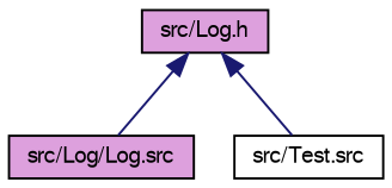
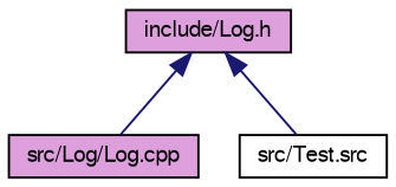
  digraph {
    node [color=black fillcolor=plum fontname=FreeSans fontsize=10 shape=record style=filled]
    edge [color=midnightblue dir=back fontname=FreeSans fontsize=10 labelfontname=FreeSans labelfontsize=10 style=solid]
-   n1 [fontcolor=black height=0.2 label="src/Log.h" width=0.4]
-   n2 [height=0.2 label="src/Log/Log.src" width=0.4]
+   n1 [fontcolor=black height=0.2 label="include/Log.h" width=0.4]
+   n2 [height=0.2 label="src/Log/Log.cpp" width=0.4]
    n3 [fillcolor=white height=0.2 label="src/Test.src" width=0.4]
    n1 -> n2
    n1 -> n3
  }
